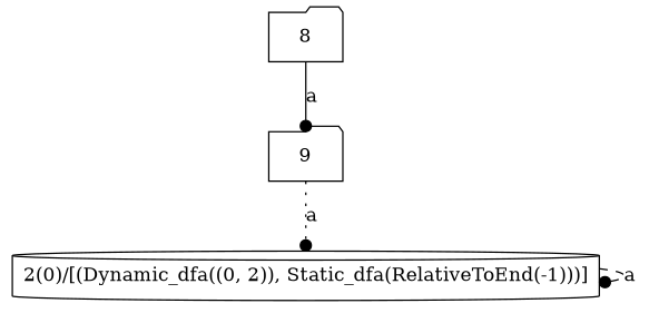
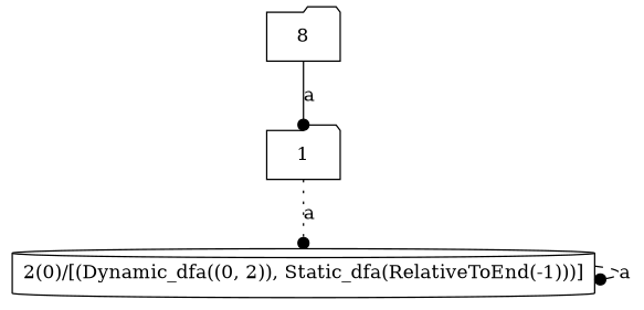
  digraph {
    node [shape=folder]
    edge [arrowhead=dot]
    n1 [label=8]
-   n2 [label=9]
+   n2 [label=1]
    n3 [label="2(0)/[(Dynamic_dfa((0, 2)), Static_dfa(RelativeToEnd(-1)))]" shape=cylinder]
    n1 -> n2 [label=a style=solid]
    n2 -> n3 [label=a style=dotted]
    n3 -> n3 [label=a style=dashed]
  }
